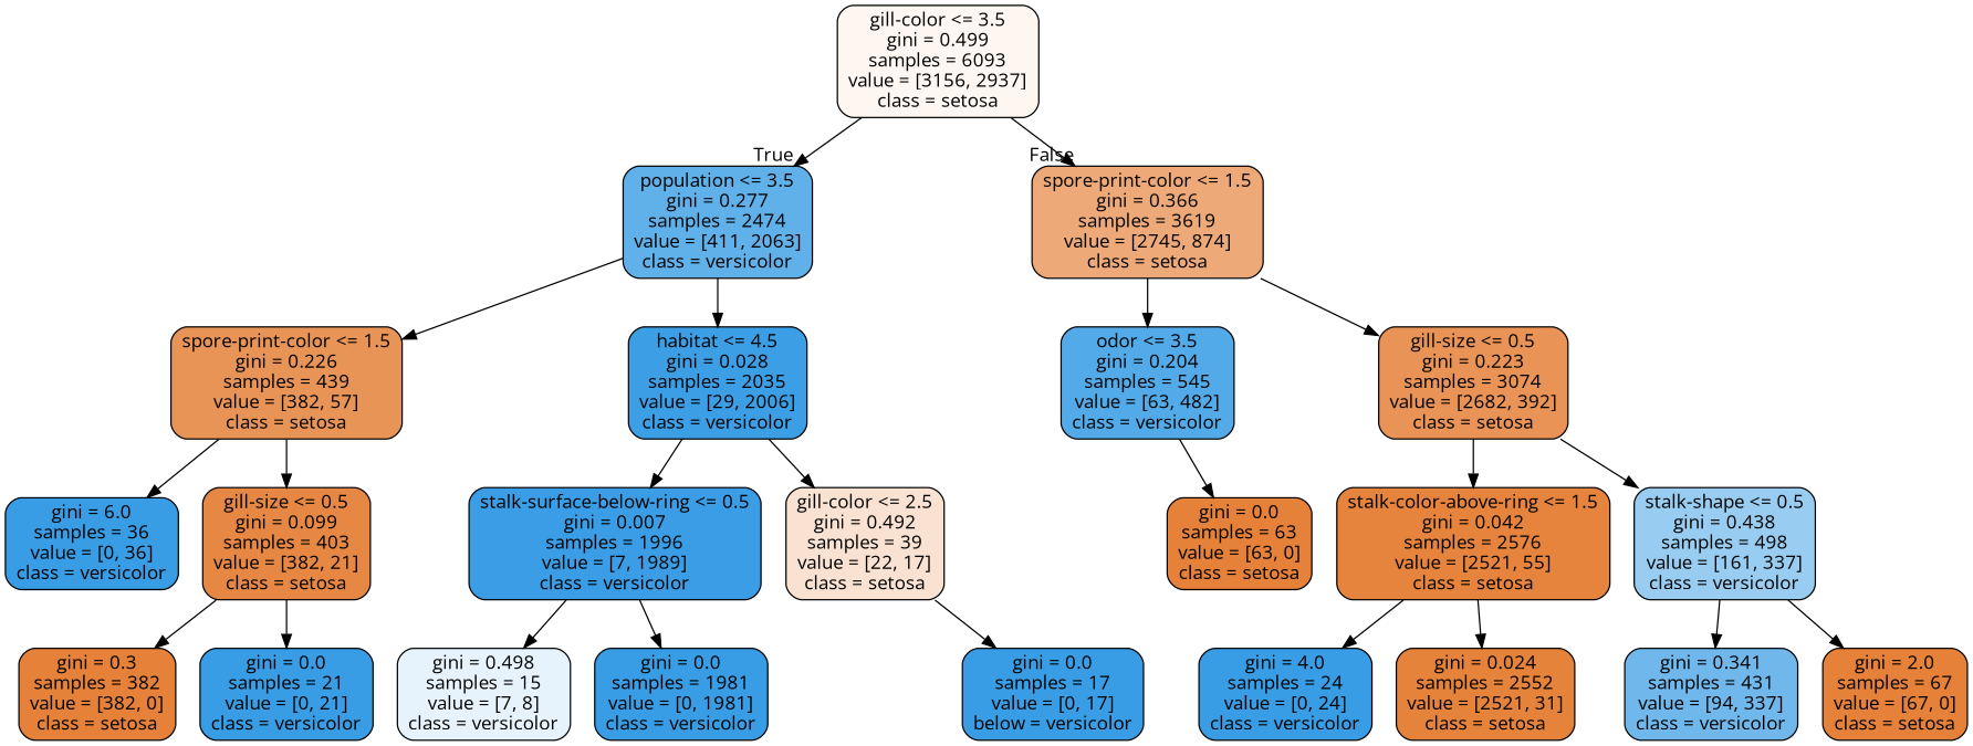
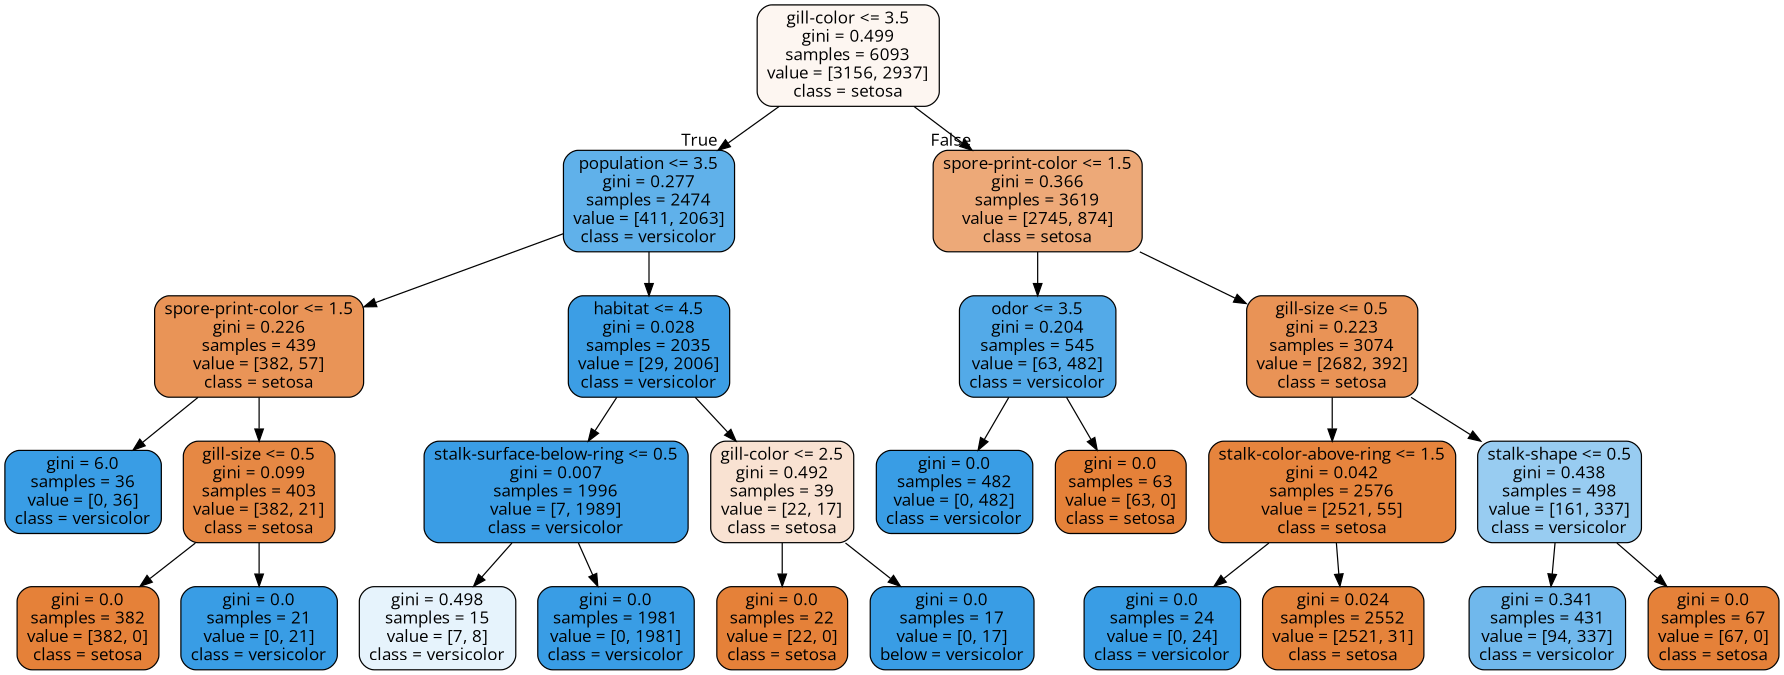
  digraph {
    fontname="Open Sans"
    node [color=black fillcolor="#399de5" fontname="Open Sans" shape=box style="filled, rounded"]
    edge [fontname="Open Sans"]
    n1 [fillcolor="#fdf6f1" label="gill-color <= 3.5\ngini = 0.499\nsamples = 6093\nvalue = [3156, 2937]\nclass = setosa"]
    n2 [fillcolor="#60b1ea" label="population <= 3.5\ngini = 0.277\nsamples = 2474\nvalue = [411, 2063]\nclass = versicolor"]
    n3 [fillcolor="#eda978" label="spore-print-color <= 1.5\ngini = 0.366\nsamples = 3619\nvalue = [2745, 874]\nclass = setosa"]
    n4 [fillcolor="#e99457" label="spore-print-color <= 1.5\ngini = 0.226\nsamples = 439\nvalue = [382, 57]\nclass = setosa"]
    n5 [fillcolor="#3c9ee5" label="habitat <= 4.5\ngini = 0.028\nsamples = 2035\nvalue = [29, 2006]\nclass = versicolor"]
    n6 [fillcolor="#53aae8" label="odor <= 3.5\ngini = 0.204\nsamples = 545\nvalue = [63, 482]\nclass = versicolor"]
    n7 [fillcolor="#e99356" label="gill-size <= 0.5\ngini = 0.223\nsamples = 3074\nvalue = [2682, 392]\nclass = setosa"]
    n8 [label="gini = 6.0\nsamples = 36\nvalue = [0, 36]\nclass = versicolor"]
    n9 [fillcolor="#e68844" label="gill-size <= 0.5\ngini = 0.099\nsamples = 403\nvalue = [382, 21]\nclass = setosa"]
    n10 [fillcolor="#3a9de5" label="stalk-surface-below-ring <= 0.5\ngini = 0.007\nsamples = 1996\nvalue = [7, 1989]\nclass = versicolor"]
    n11 [fillcolor="#f9e2d2" label="gill-color <= 2.5\ngini = 0.492\nsamples = 39\nvalue = [22, 17]\nclass = setosa"]
-   n12 [fillcolor="#e58139" label="gini = 0.3\nsamples = 382\nvalue = [382, 0]\nclass = setosa"]
+   n12 [fillcolor="#e58139" label="gini = 0.0\nsamples = 382\nvalue = [382, 0]\nclass = setosa"]
    n13 [label="gini = 0.0\nsamples = 21\nvalue = [0, 21]\nclass = versicolor"]
    n14 [fillcolor="#e6f3fc" label="gini = 0.498\nsamples = 15\nvalue = [7, 8]\nclass = versicolor"]
    n15 [label="gini = 0.0\nsamples = 1981\nvalue = [0, 1981]\nclass = versicolor"]
+   n16 [fillcolor="#e58139" label="gini = 0.0\nsamples = 22\nvalue = [22, 0]\nclass = setosa"]
    n17 [label="gini = 0.0\nsamples = 17\nvalue = [0, 17]\nbelow = versicolor"]
+   n18 [label="gini = 0.0\nsamples = 482\nvalue = [0, 482]\nclass = versicolor"]
    n19 [fillcolor="#e58139" label="gini = 0.0\nsamples = 63\nvalue = [63, 0]\nclass = setosa"]
    n20 [fillcolor="#e6843d" label="stalk-color-above-ring <= 1.5\ngini = 0.042\nsamples = 2576\nvalue = [2521, 55]\nclass = setosa"]
    n21 [fillcolor="#98ccf1" label="stalk-shape <= 0.5\ngini = 0.438\nsamples = 498\nvalue = [161, 337]\nclass = versicolor"]
-   n22 [label="gini = 4.0\nsamples = 24\nvalue = [0, 24]\nclass = versicolor"]
+   n22 [label="gini = 0.0\nsamples = 24\nvalue = [0, 24]\nclass = versicolor"]
    n23 [fillcolor="#e5833b" label="gini = 0.024\nsamples = 2552\nvalue = [2521, 31]\nclass = setosa"]
    n24 [fillcolor="#70b8ec" label="gini = 0.341\nsamples = 431\nvalue = [94, 337]\nclass = versicolor"]
-   n25 [fillcolor="#e58139" label="gini = 2.0\nsamples = 67\nvalue = [67, 0]\nclass = setosa"]
+   n25 [fillcolor="#e58139" label="gini = 0.0\nsamples = 67\nvalue = [67, 0]\nclass = setosa"]
    n1 -> n2 [headlabel=True labelangle=45 labeldistance=2.5]
    n1 -> n3 [headlabel=False labelangle=-45 labeldistance=2.5]
    n2 -> n4
    n2 -> n5
    n3 -> n6
    n3 -> n7
    n4 -> n8
    n4 -> n9
    n5 -> n10
    n5 -> n11
+   n6 -> n18
    n6 -> n19
    n7 -> n20
    n7 -> n21
    n9 -> n12
    n9 -> n13
    n10 -> n14
    n10 -> n15
+   n11 -> n16
    n11 -> n17
    n20 -> n22
    n20 -> n23
    n21 -> n24
    n21 -> n25
  }
